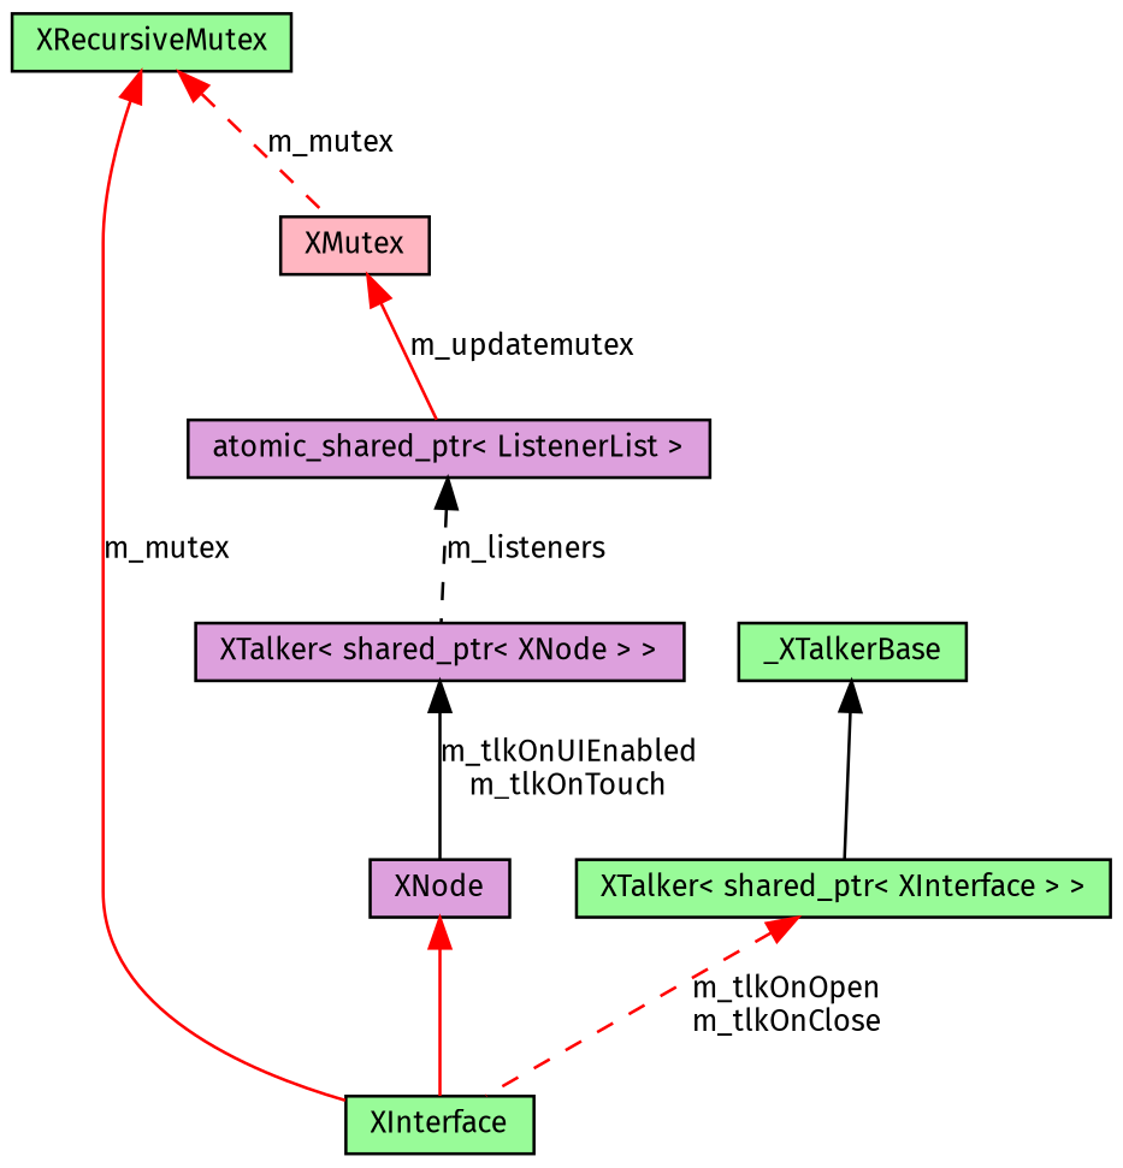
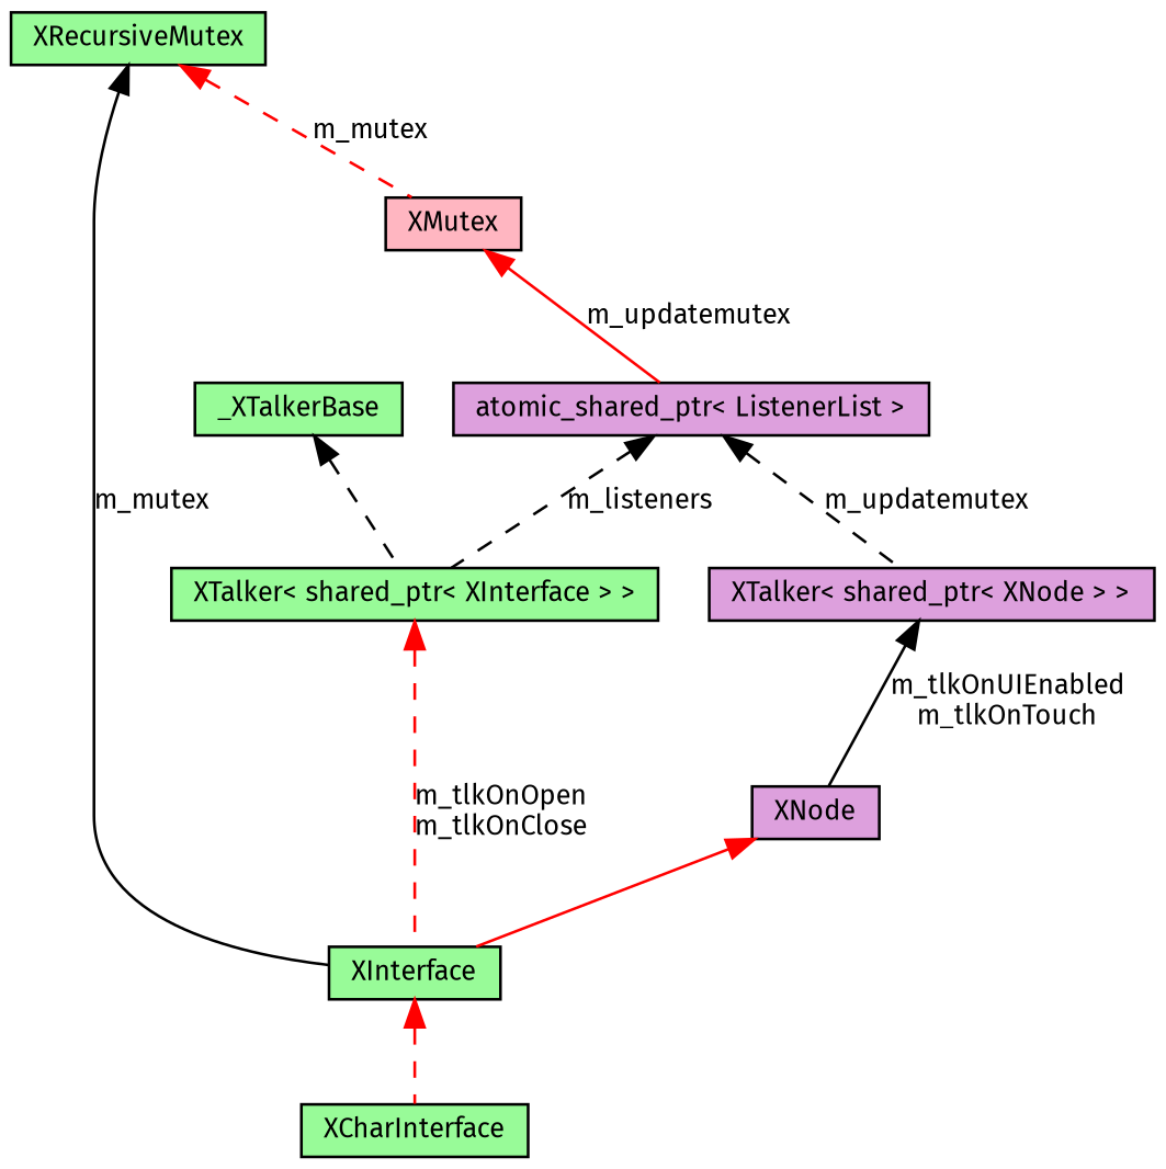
  digraph {
    fontname="Fira Sans"
    node [color=black fillcolor=palegreen fontname="Fira Sans" fontsize=10 shape=record style=filled]
    edge [color=red dir=back fontname="Fira Sans" fontsize=10 labelfontname="FreeSans.ttf" labelfontsize=10 style=dashed]
+   n1 [fontcolor=black height=0.2 label=XCharInterface width=0.4]
    n2 [height=0.2 label=XInterface width=0.4]
    n3 [fillcolor=plum height=0.2 label=XNode width=0.4]
    n4 [fillcolor=plum height=0.2 label="XTalker\< shared_ptr\< XNode \> \>" width=0.4]
    n5 [height=0.2 label=_XTalkerBase width=0.4]
    n6 [height=0.2 label="XTalker\< shared_ptr\< XInterface \> \>" width=0.4]
    n7 [fillcolor=plum height=0.2 label="atomic_shared_ptr\< ListenerList \>" width=0.4]
    n8 [fillcolor=lightpink height=0.2 label=XMutex width=0.4]
    n9 [height=0.2 label=XRecursiveMutex width=0.4]
+   n2 -> n1
    n3 -> n2 [style=solid]
    n4 -> n3 [color=black label="m_tlkOnUIEnabled\nm_tlkOnTouch" style=solid]
-   n5 -> n6 [color=black style=solid]
+   n5 -> n6 [color=black]
    n6 -> n2 [label="m_tlkOnOpen\nm_tlkOnClose"]
-   n7 -> n4 [color=black label=m_listeners]
+   n7 -> n4 [color=black label=m_updatemutex]
+   n7 -> n6 [color=black label=m_listeners]
    n8 -> n7 [label=m_updatemutex style=solid]
-   n9 -> n2 [label=m_mutex style=solid]
+   n9 -> n2 [color=black label=m_mutex style=solid]
    n9 -> n8 [label=m_mutex]
  }
